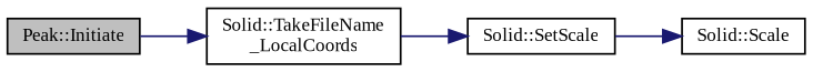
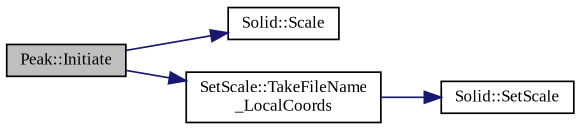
  digraph {
    fontname="Liberation Serif"
    rankdir=LR
    node [color=black fillcolor=white fontname="Liberation Serif" fontsize=10 shape=record style=filled]
    edge [color=midnightblue fontname="Liberation Serif" fontsize=10 labelfontname=Helvetica labelfontsize=10 style=solid]
    n1 [fillcolor=grey75 fontcolor=black height=0.2 label="Peak::Initiate" width=0.4]
    n2 [height=0.2 label="Solid::Scale" width=0.4]
-   n3 [height=0.2 label="Solid::TakeFileName\l_LocalCoords" width=0.4]
+   n3 [height=0.2 label="SetScale::TakeFileName\l_LocalCoords" width=0.4]
    n4 [height=0.2 label="Solid::SetScale" width=0.4]
-   n4 -> n2
+   n1 -> n2
    n1 -> n3
    n3 -> n4
  }
